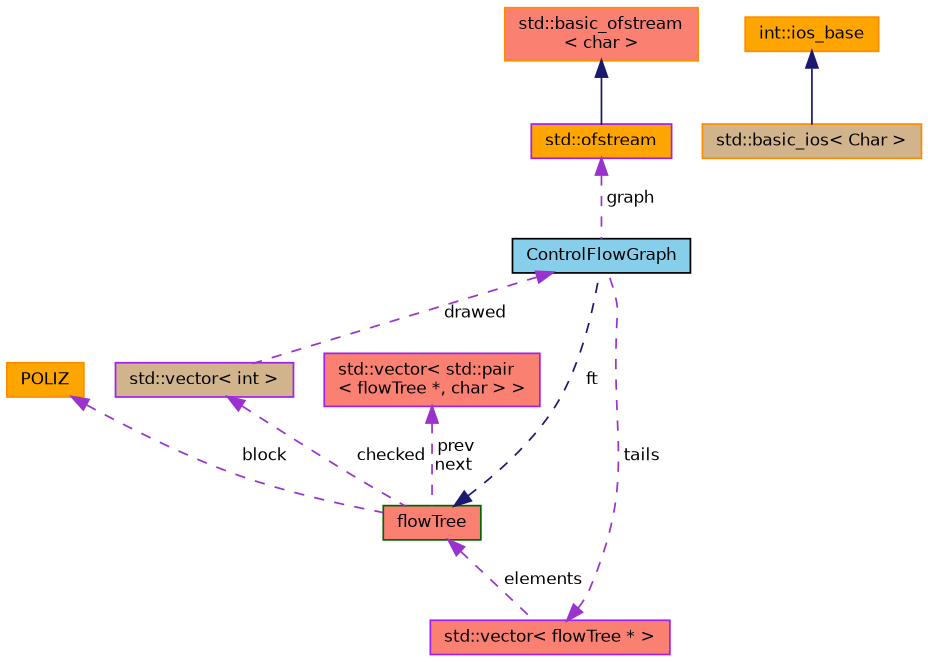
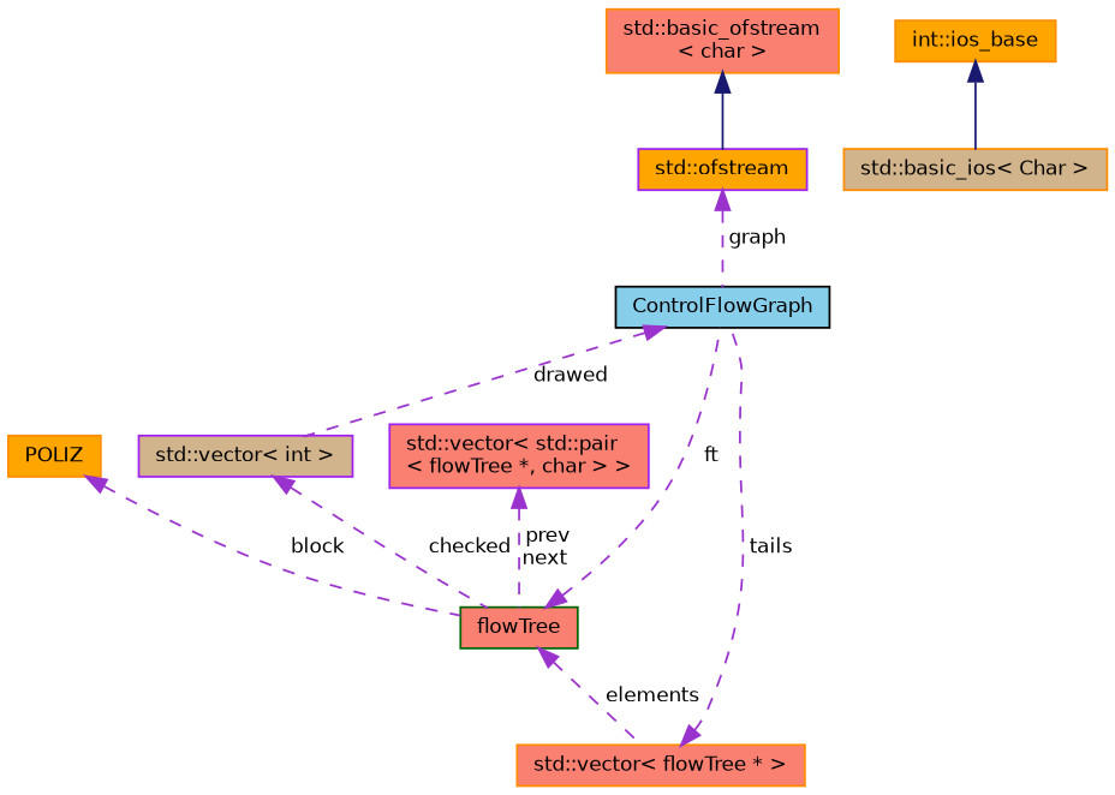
  digraph {
    fontname="DejaVu Sans"
    node [color=purple fillcolor=salmon fontname="DejaVu Sans" fontsize=10 shape=record style=filled]
    edge [color=darkorchid3 dir=back fontname="DejaVu Sans" fontsize=10 labelfontname=Helvetica labelfontsize=10 style=dashed]
    n1 [color=black fillcolor=skyblue fontcolor=black height=0.2 label=ControlFlowGraph width=0.4]
    n2 [fillcolor=tan height=0.2 label="std::vector\< int \>" width=0.4]
-   n3 [height=0.2 label="std::vector\< flowTree * \>" width=0.4]
+   n3 [color=darkorange height=0.2 label="std::vector\< flowTree * \>" width=0.4]
    n4 [color=darkgreen height=0.2 label=flowTree width=0.4]
    n5 [height=0.2 label="std::vector\< std::pair\l\< flowTree *, char \> \>" width=0.4]
    n6 [color=darkorange fillcolor=orange height=0.2 label=POLIZ width=0.4]
    n7 [fillcolor=orange height=0.2 label="std::ofstream" width=0.4]
    n8 [color=darkorange height=0.2 label="std::basic_ofstream\l\< char \>" width=0.4]
    n9 [color=darkorange fillcolor=tan height=0.2 label="std::basic_ios\< Char \>" width=0.4]
    n10 [color=darkorange fillcolor=orange height=0.2 label="int::ios_base" width=0.4]
    n1 -> n2 [label=" drawed"]
    n2 -> n4 [label=" checked"]
    n3 -> n1 [label=" tails"]
-   n4 -> n1 [color=midnightblue label=" ft"]
+   n4 -> n1 [label=" ft"]
    n4 -> n3 [label=" elements"]
    n5 -> n4 [label=" prev\nnext"]
    n6 -> n4 [label=" block"]
    n7 -> n1 [label=" graph"]
    n8 -> n7 [color=midnightblue style=solid]
    n10 -> n9 [color=midnightblue style=solid]
  }
